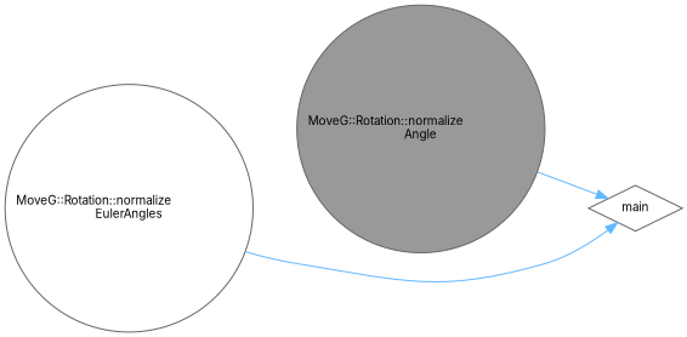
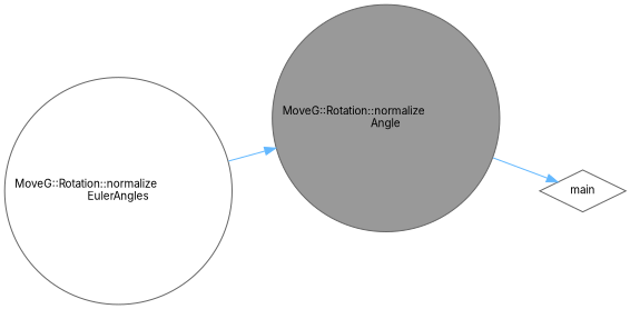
  digraph {
    fontname=Inter
    rankdir=RL
    node [color=grey40 fillcolor=white fontname=Inter fontsize=10 shape=circle style=filled]
    edge [color=steelblue1 dir=back fontname=Inter fontsize=10 labelfontname=Helvetica labelfontsize=10 style=solid]
    n1 [color=gray40 fillcolor=grey60 fontcolor=black height=0.2 label="MoveG::Rotation::normalize\lAngle" width=0.4]
    n2 [height=0.2 label="MoveG::Rotation::normalize\lEulerAngles" width=0.4]
    n3 [height=0.2 label=main shape=diamond width=0.4]
-   n3 -> n2
+   n1 -> n2
    n3 -> n1
  }
